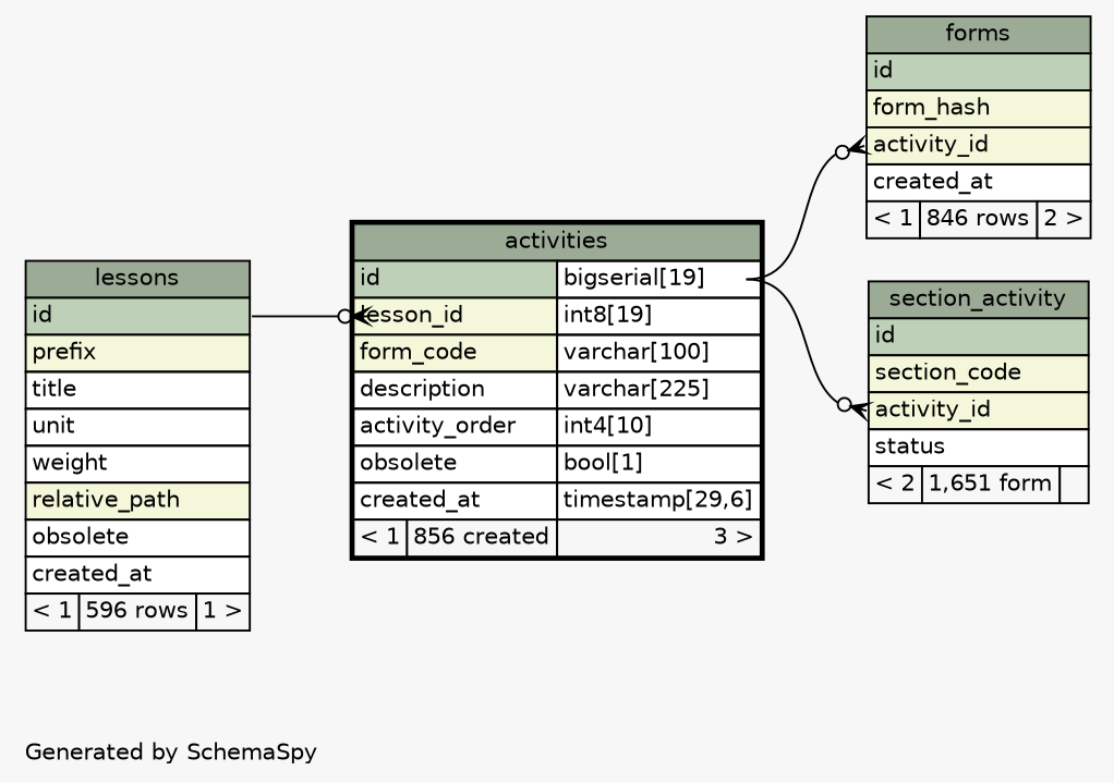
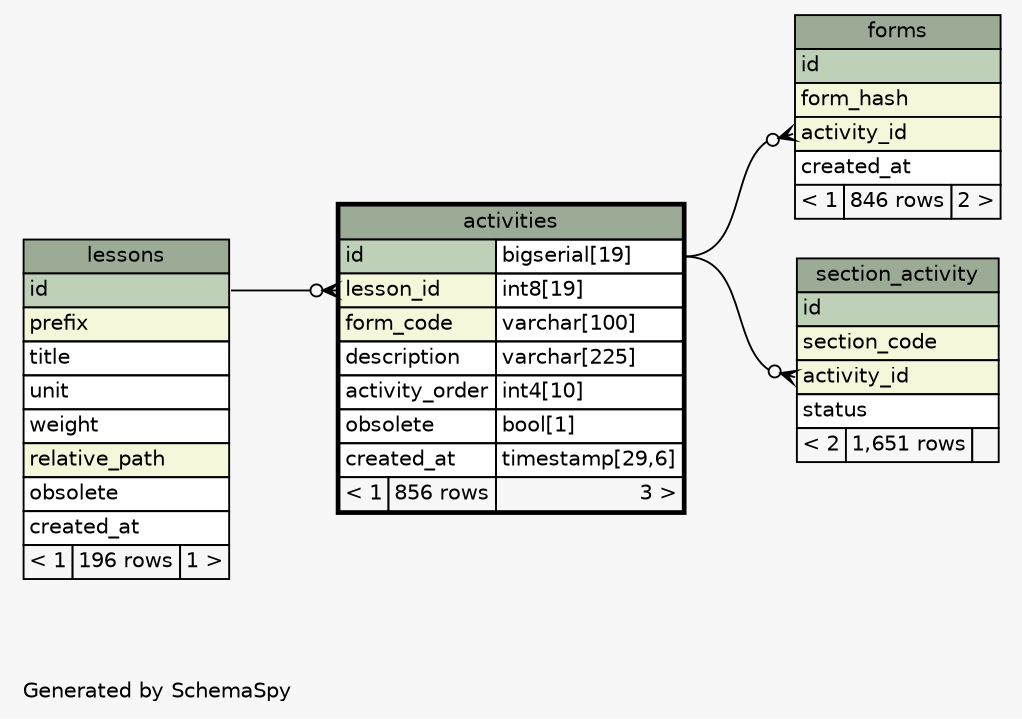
  digraph {
    bgcolor="#f7f7f7"
    fontname=Helvetica
    fontsize=11
    label="\nGenerated by SchemaSpy"
    labeljust=l
    nodesep=0.18
    rankdir=RL
    ranksep=0.46
    node [fontname=Helvetica fontsize=11 shape=plaintext]
    edge [arrowhead=none arrowsize=0.8 arrowtail=crowodot dir=back headport="id.type:e" tailport="activity_id:w"]
-   n1 [label=<     <TABLE BORDER="2" CELLBORDER="1" CELLSPACING="0" BGCOLOR="#ffffff">       <TR><TD COLSPAN="3" BGCOLOR="#9bab96" ALIGN="CENTER">activities</TD></TR>       <TR><TD PORT="id" COLSPAN="2" BGCOLOR="#bed1b8" ALIGN="LEFT">id</TD><TD PORT="id.type" ALIGN="LEFT">bigserial[19]</TD></TR>       <TR><TD PORT="lesson_id" COLSPAN="2" BGCOLOR="#f4f7da" ALIGN="LEFT">lesson_id</TD><TD PORT="lesson_id.type" ALIGN="LEFT">int8[19]</TD></TR>       <TR><TD PORT="form_code" COLSPAN="2" BGCOLOR="#f4f7da" ALIGN="LEFT">form_code</TD><TD PORT="form_code.type" ALIGN="LEFT">varchar[100]</TD></TR>       <TR><TD PORT="description" COLSPAN="2" ALIGN="LEFT">description</TD><TD PORT="description.type" ALIGN="LEFT">varchar[225]</TD></TR>       <TR><TD PORT="activity_order" COLSPAN="2" ALIGN="LEFT">activity_order</TD><TD PORT="activity_order.type" ALIGN="LEFT">int4[10]</TD></TR>       <TR><TD PORT="obsolete" COLSPAN="2" ALIGN="LEFT">obsolete</TD><TD PORT="obsolete.type" ALIGN="LEFT">bool[1]</TD></TR>       <TR><TD PORT="created_at" COLSPAN="2" ALIGN="LEFT">created_at</TD><TD PORT="created_at.type" ALIGN="LEFT">timestamp[29,6]</TD></TR>       <TR><TD ALIGN="LEFT" BGCOLOR="#f7f7f7">&lt; 1</TD><TD ALIGN="RIGHT" BGCOLOR="#f7f7f7">856 created</TD><TD ALIGN="RIGHT" BGCOLOR="#f7f7f7">3 &gt;</TD></TR>     </TABLE>>]
-   n2 [label=<     <TABLE BORDER="0" CELLBORDER="1" CELLSPACING="0" BGCOLOR="#ffffff">       <TR><TD COLSPAN="3" BGCOLOR="#9bab96" ALIGN="CENTER">lessons</TD></TR>       <TR><TD PORT="id" COLSPAN="3" BGCOLOR="#bed1b8" ALIGN="LEFT">id</TD></TR>       <TR><TD PORT="prefix" COLSPAN="3" BGCOLOR="#f4f7da" ALIGN="LEFT">prefix</TD></TR>       <TR><TD PORT="title" COLSPAN="3" ALIGN="LEFT">title</TD></TR>       <TR><TD PORT="unit" COLSPAN="3" ALIGN="LEFT">unit</TD></TR>       <TR><TD PORT="weight" COLSPAN="3" ALIGN="LEFT">weight</TD></TR>       <TR><TD PORT="relative_path" COLSPAN="3" BGCOLOR="#f4f7da" ALIGN="LEFT">relative_path</TD></TR>       <TR><TD PORT="obsolete" COLSPAN="3" ALIGN="LEFT">obsolete</TD></TR>       <TR><TD PORT="created_at" COLSPAN="3" ALIGN="LEFT">created_at</TD></TR>       <TR><TD ALIGN="LEFT" BGCOLOR="#f7f7f7">&lt; 1</TD><TD ALIGN="RIGHT" BGCOLOR="#f7f7f7">596 rows</TD><TD ALIGN="RIGHT" BGCOLOR="#f7f7f7">1 &gt;</TD></TR>     </TABLE>>]
+   n1 [label=<     <TABLE BORDER="2" CELLBORDER="1" CELLSPACING="0" BGCOLOR="#ffffff">       <TR><TD COLSPAN="3" BGCOLOR="#9bab96" ALIGN="CENTER">activities</TD></TR>       <TR><TD PORT="id" COLSPAN="2" BGCOLOR="#bed1b8" ALIGN="LEFT">id</TD><TD PORT="id.type" ALIGN="LEFT">bigserial[19]</TD></TR>       <TR><TD PORT="lesson_id" COLSPAN="2" BGCOLOR="#f4f7da" ALIGN="LEFT">lesson_id</TD><TD PORT="lesson_id.type" ALIGN="LEFT">int8[19]</TD></TR>       <TR><TD PORT="form_code" COLSPAN="2" BGCOLOR="#f4f7da" ALIGN="LEFT">form_code</TD><TD PORT="form_code.type" ALIGN="LEFT">varchar[100]</TD></TR>       <TR><TD PORT="description" COLSPAN="2" ALIGN="LEFT">description</TD><TD PORT="description.type" ALIGN="LEFT">varchar[225]</TD></TR>       <TR><TD PORT="activity_order" COLSPAN="2" ALIGN="LEFT">activity_order</TD><TD PORT="activity_order.type" ALIGN="LEFT">int4[10]</TD></TR>       <TR><TD PORT="obsolete" COLSPAN="2" ALIGN="LEFT">obsolete</TD><TD PORT="obsolete.type" ALIGN="LEFT">bool[1]</TD></TR>       <TR><TD PORT="created_at" COLSPAN="2" ALIGN="LEFT">created_at</TD><TD PORT="created_at.type" ALIGN="LEFT">timestamp[29,6]</TD></TR>       <TR><TD ALIGN="LEFT" BGCOLOR="#f7f7f7">&lt; 1</TD><TD ALIGN="RIGHT" BGCOLOR="#f7f7f7">856 rows</TD><TD ALIGN="RIGHT" BGCOLOR="#f7f7f7">3 &gt;</TD></TR>     </TABLE>>]
+   n2 [label=<     <TABLE BORDER="0" CELLBORDER="1" CELLSPACING="0" BGCOLOR="#ffffff">       <TR><TD COLSPAN="3" BGCOLOR="#9bab96" ALIGN="CENTER">lessons</TD></TR>       <TR><TD PORT="id" COLSPAN="3" BGCOLOR="#bed1b8" ALIGN="LEFT">id</TD></TR>       <TR><TD PORT="prefix" COLSPAN="3" BGCOLOR="#f4f7da" ALIGN="LEFT">prefix</TD></TR>       <TR><TD PORT="title" COLSPAN="3" ALIGN="LEFT">title</TD></TR>       <TR><TD PORT="unit" COLSPAN="3" ALIGN="LEFT">unit</TD></TR>       <TR><TD PORT="weight" COLSPAN="3" ALIGN="LEFT">weight</TD></TR>       <TR><TD PORT="relative_path" COLSPAN="3" BGCOLOR="#f4f7da" ALIGN="LEFT">relative_path</TD></TR>       <TR><TD PORT="obsolete" COLSPAN="3" ALIGN="LEFT">obsolete</TD></TR>       <TR><TD PORT="created_at" COLSPAN="3" ALIGN="LEFT">created_at</TD></TR>       <TR><TD ALIGN="LEFT" BGCOLOR="#f7f7f7">&lt; 1</TD><TD ALIGN="RIGHT" BGCOLOR="#f7f7f7">196 rows</TD><TD ALIGN="RIGHT" BGCOLOR="#f7f7f7">1 &gt;</TD></TR>     </TABLE>>]
    n3 [label=<     <TABLE BORDER="0" CELLBORDER="1" CELLSPACING="0" BGCOLOR="#ffffff">       <TR><TD COLSPAN="3" BGCOLOR="#9bab96" ALIGN="CENTER">forms</TD></TR>       <TR><TD PORT="id" COLSPAN="3" BGCOLOR="#bed1b8" ALIGN="LEFT">id</TD></TR>       <TR><TD PORT="form_hash" COLSPAN="3" BGCOLOR="#f4f7da" ALIGN="LEFT">form_hash</TD></TR>       <TR><TD PORT="activity_id" COLSPAN="3" BGCOLOR="#f4f7da" ALIGN="LEFT">activity_id</TD></TR>       <TR><TD PORT="created_at" COLSPAN="3" ALIGN="LEFT">created_at</TD></TR>       <TR><TD ALIGN="LEFT" BGCOLOR="#f7f7f7">&lt; 1</TD><TD ALIGN="RIGHT" BGCOLOR="#f7f7f7">846 rows</TD><TD ALIGN="RIGHT" BGCOLOR="#f7f7f7">2 &gt;</TD></TR>     </TABLE>>]
-   n4 [label=<     <TABLE BORDER="0" CELLBORDER="1" CELLSPACING="0" BGCOLOR="#ffffff">       <TR><TD COLSPAN="3" BGCOLOR="#9bab96" ALIGN="CENTER">section_activity</TD></TR>       <TR><TD PORT="id" COLSPAN="3" BGCOLOR="#bed1b8" ALIGN="LEFT">id</TD></TR>       <TR><TD PORT="section_code" COLSPAN="3" BGCOLOR="#f4f7da" ALIGN="LEFT">section_code</TD></TR>       <TR><TD PORT="activity_id" COLSPAN="3" BGCOLOR="#f4f7da" ALIGN="LEFT">activity_id</TD></TR>       <TR><TD PORT="status" COLSPAN="3" ALIGN="LEFT">status</TD></TR>       <TR><TD ALIGN="LEFT" BGCOLOR="#f7f7f7">&lt; 2</TD><TD ALIGN="RIGHT" BGCOLOR="#f7f7f7">1,651 form</TD><TD ALIGN="RIGHT" BGCOLOR="#f7f7f7">  </TD></TR>     </TABLE>>]
+   n4 [label=<     <TABLE BORDER="0" CELLBORDER="1" CELLSPACING="0" BGCOLOR="#ffffff">       <TR><TD COLSPAN="3" BGCOLOR="#9bab96" ALIGN="CENTER">section_activity</TD></TR>       <TR><TD PORT="id" COLSPAN="3" BGCOLOR="#bed1b8" ALIGN="LEFT">id</TD></TR>       <TR><TD PORT="section_code" COLSPAN="3" BGCOLOR="#f4f7da" ALIGN="LEFT">section_code</TD></TR>       <TR><TD PORT="activity_id" COLSPAN="3" BGCOLOR="#f4f7da" ALIGN="LEFT">activity_id</TD></TR>       <TR><TD PORT="status" COLSPAN="3" ALIGN="LEFT">status</TD></TR>       <TR><TD ALIGN="LEFT" BGCOLOR="#f7f7f7">&lt; 2</TD><TD ALIGN="RIGHT" BGCOLOR="#f7f7f7">1,651 rows</TD><TD ALIGN="RIGHT" BGCOLOR="#f7f7f7">  </TD></TR>     </TABLE>>]
    n1 -> n2 [headport="id:e" tailport="lesson_id:w"]
    n3 -> n1
    n4 -> n1
  }
